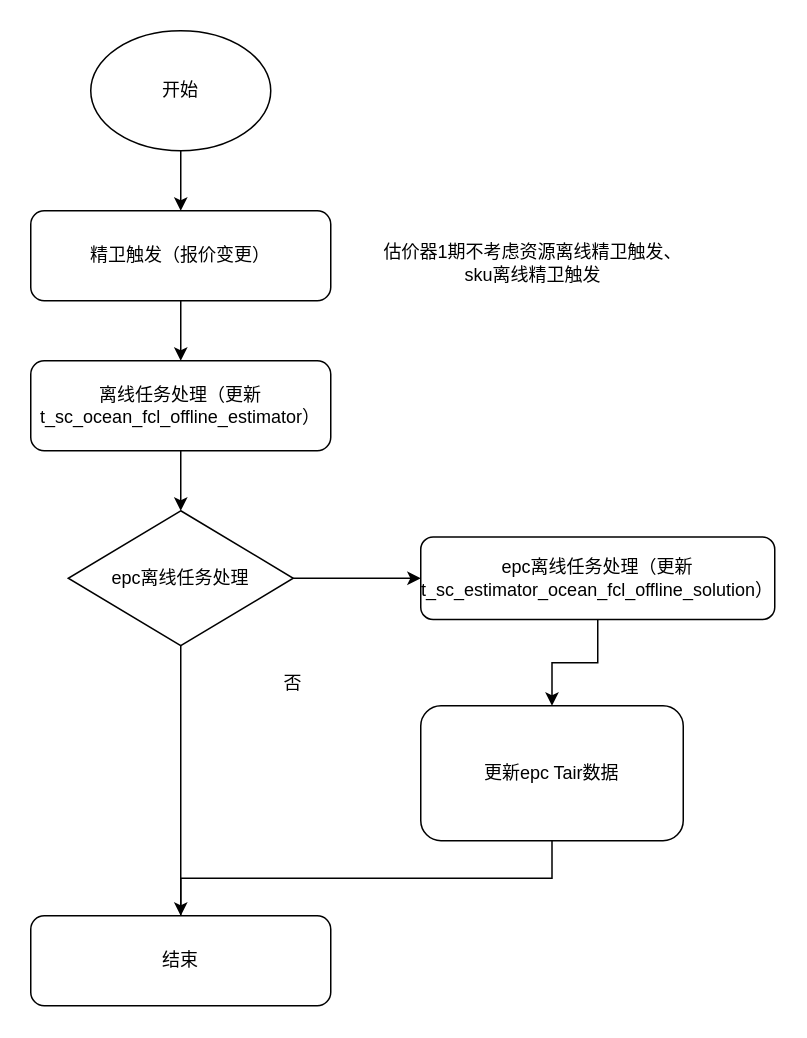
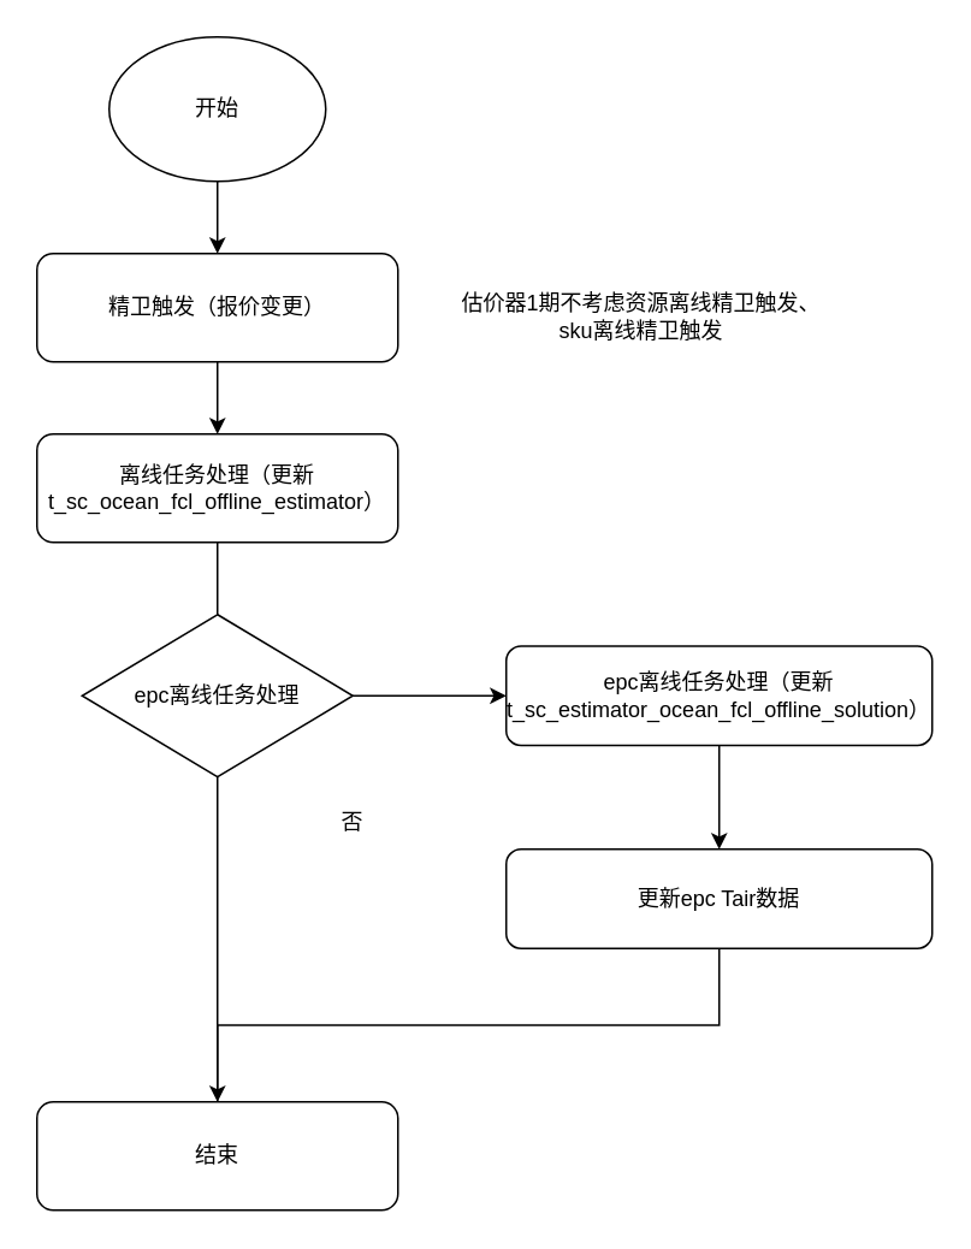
  <mxCell id="0" />
  <mxCell id="1" parent="0" />
  <mxCell id="2" style="edgeStyle=orthogonalEdgeStyle;rounded=0;orthogonalLoop=1;jettySize=auto;html=1;entryX=0.5;entryY=0;entryDx=0;entryDy=0;" edge="1" parent="1" source="3" target="5"><mxGeometry relative="1" as="geometry" /></mxCell>
  <mxCell id="3" value="开始" style="ellipse;whiteSpace=wrap;html=1;fillColor=none;" parent="1" vertex="1"><mxGeometry x="60" y="20" width="120" height="80" as="geometry" /></mxCell>
  <mxCell id="4" style="edgeStyle=orthogonalEdgeStyle;rounded=0;orthogonalLoop=1;jettySize=auto;html=1;exitX=0.5;exitY=1;exitDx=0;exitDy=0;entryX=0.5;entryY=0;entryDx=0;entryDy=0;" edge="1" parent="1" source="5" target="8"><mxGeometry relative="1" as="geometry" /></mxCell>
  <mxCell id="5" value="精卫触发（报价变更）" style="rounded=1;whiteSpace=wrap;html=1;fillColor=none;" vertex="1" parent="1"><mxGeometry x="20" y="140" width="200" height="60" as="geometry" /></mxCell>
  <mxCell id="6" value="估价器1期不考虑资源离线精卫触发、sku离线精卫触发" style="text;html=1;align=center;verticalAlign=middle;whiteSpace=wrap;rounded=0;" vertex="1" parent="1"><mxGeometry x="250" y="150" width="210" height="50" as="geometry" /></mxCell>
- <mxCell id="7" style="edgeStyle=orthogonalEdgeStyle;rounded=0;orthogonalLoop=1;jettySize=auto;html=1;exitX=0.5;exitY=1;exitDx=0;exitDy=0;" edge="1" parent="1" source="8" target="11"><mxGeometry relative="1" as="geometry" /></mxCell>
+ <mxCell id="7" style="edgeStyle=orthogonalEdgeStyle;rounded=0;orthogonalLoop=1;jettySize=auto;html=1;exitX=0.5;exitY=1;exitDx=0;exitDy=0;endArrow=none;" edge="1" parent="1" source="8" target="11"><mxGeometry relative="1" as="geometry" /></mxCell>
  <mxCell id="8" value="离线任务处理（更新&lt;br&gt;t_sc_ocean_fcl_offline_estimator）" style="rounded=1;whiteSpace=wrap;html=1;fillColor=none;" vertex="1" parent="1"><mxGeometry x="20" y="240" width="200" height="60" as="geometry" /></mxCell>
  <mxCell id="9" style="edgeStyle=orthogonalEdgeStyle;rounded=0;orthogonalLoop=1;jettySize=auto;html=1;exitX=0.5;exitY=1;exitDx=0;exitDy=0;entryX=0.5;entryY=0;entryDx=0;entryDy=0;" edge="1" parent="1" source="11" target="12"><mxGeometry relative="1" as="geometry" /></mxCell>
  <mxCell id="10" style="edgeStyle=orthogonalEdgeStyle;rounded=0;orthogonalLoop=1;jettySize=auto;html=1;exitX=1;exitY=0.5;exitDx=0;exitDy=0;entryX=0;entryY=0.5;entryDx=0;entryDy=0;" edge="1" parent="1" source="11" target="15"><mxGeometry relative="1" as="geometry" /></mxCell>
  <mxCell id="11" value="epc离线任务处理" style="rhombus;whiteSpace=wrap;html=1;fillColor=none;" vertex="1" parent="1"><mxGeometry x="45" y="340" width="150" height="90" as="geometry" /></mxCell>
  <mxCell id="12" value="结束" style="rounded=1;whiteSpace=wrap;html=1;fillColor=none;" vertex="1" parent="1"><mxGeometry x="20" y="610" width="200" height="60" as="geometry" /></mxCell>
  <mxCell id="13" value="否" style="text;html=1;align=center;verticalAlign=middle;whiteSpace=wrap;rounded=0;" vertex="1" parent="1"><mxGeometry x="165" y="440" width="60" height="30" as="geometry" /></mxCell>
  <mxCell id="14" style="edgeStyle=orthogonalEdgeStyle;rounded=0;orthogonalLoop=1;jettySize=auto;html=1;exitX=0.5;exitY=1;exitDx=0;exitDy=0;entryX=0.5;entryY=0;entryDx=0;entryDy=0;" edge="1" parent="1" source="15" target="17"><mxGeometry relative="1" as="geometry" /></mxCell>
  <mxCell id="15" value="epc离线任务处理（更新&lt;br&gt;t_sc_estimator_ocean_fcl_offline_solution）" style="rounded=1;whiteSpace=wrap;html=1;fillColor=none;" vertex="1" parent="1"><mxGeometry x="280" y="357.5" width="236" height="55" as="geometry" /></mxCell>
  <mxCell id="16" style="edgeStyle=orthogonalEdgeStyle;rounded=0;orthogonalLoop=1;jettySize=auto;html=1;exitX=0.5;exitY=1;exitDx=0;exitDy=0;entryX=0.5;entryY=0;entryDx=0;entryDy=0;endArrow=none;" edge="1" parent="1" source="17" target="12"><mxGeometry relative="1" as="geometry" /></mxCell>
- <mxCell id="17" value="更新epc Tair数据" style="rounded=1;whiteSpace=wrap;html=1;fillColor=none;" vertex="1" parent="1"><mxGeometry x="280" y="470" width="175" height="90" as="geometry" /></mxCell>
+ <mxCell id="17" value="更新epc Tair数据" style="rounded=1;whiteSpace=wrap;html=1;fillColor=none;" vertex="1" parent="1"><mxGeometry x="280" y="470" width="236" height="55" as="geometry" /></mxCell>
